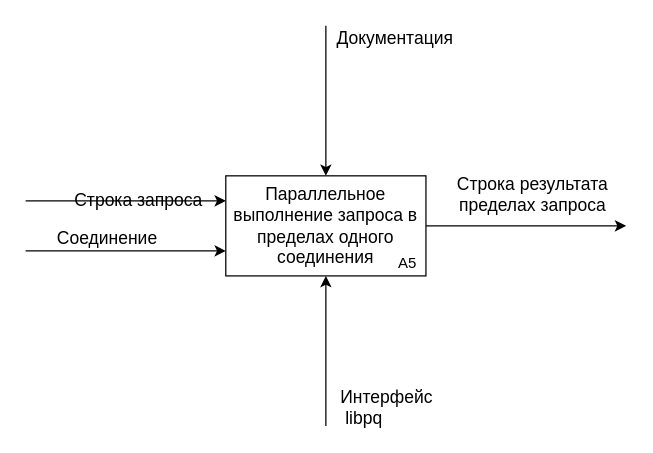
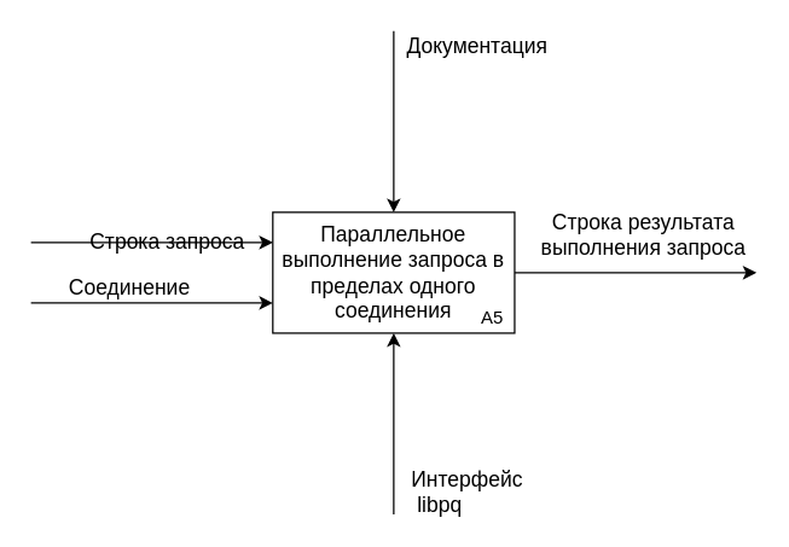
  <mxCell id="0" />
  <mxCell id="1" parent="0" />
  <mxCell id="2" style="edgeStyle=orthogonalEdgeStyle;rounded=0;orthogonalLoop=1;jettySize=auto;html=1;" parent="1" source="3" edge="1"><mxGeometry relative="1" as="geometry"><mxPoint x="500" y="180" as="targetPoint" /></mxGeometry></mxCell>
  <mxCell id="3" value="&lt;font style=&quot;font-size: 14px&quot;&gt;Параллельное выполнение запроса в пределах одного соединения&lt;/font&gt;" style="rounded=0;whiteSpace=wrap;html=1;" parent="1" vertex="1"><mxGeometry x="180" y="140" width="160" height="80" as="geometry" /></mxCell>
  <mxCell id="4" value="" style="endArrow=classic;html=1;entryX=0;entryY=0.25;entryDx=0;entryDy=0;" parent="1" target="3" edge="1"><mxGeometry width="50" height="50" relative="1" as="geometry"><mxPoint x="20" y="160" as="sourcePoint" /><mxPoint x="260" y="130" as="targetPoint" /></mxGeometry></mxCell>
  <mxCell id="5" value="&lt;font style=&quot;font-size: 14px&quot;&gt;Строка запроса&lt;/font&gt;" style="text;html=1;align=center;verticalAlign=middle;resizable=0;points=[];autosize=1;" parent="1" vertex="1"><mxGeometry x="50" y="150" width="120" height="20" as="geometry" /></mxCell>
  <mxCell id="6" value="" style="endArrow=classic;html=1;entryX=0;entryY=0.75;entryDx=0;entryDy=0;" parent="1" target="3" edge="1"><mxGeometry width="50" height="50" relative="1" as="geometry"><mxPoint x="20" y="200" as="sourcePoint" /><mxPoint x="150" y="200" as="targetPoint" /></mxGeometry></mxCell>
  <mxCell id="7" value="&lt;font style=&quot;font-size: 14px&quot;&gt;Соединение&lt;/font&gt;" style="text;html=1;align=center;verticalAlign=middle;resizable=0;points=[];autosize=1;" parent="1" vertex="1"><mxGeometry x="35" y="180" width="100" height="20" as="geometry" /></mxCell>
- <mxCell id="8" value="&lt;font style=&quot;font-size: 14px&quot;&gt;Строка результата &lt;br&gt;пределах запроса&lt;/font&gt;" style="text;html=1;align=center;verticalAlign=middle;resizable=0;points=[];autosize=1;" parent="1" vertex="1"><mxGeometry x="350" y="140" width="150" height="30" as="geometry" /></mxCell>
+ <mxCell id="8" value="&lt;font style=&quot;font-size: 14px&quot;&gt;Строка результата &lt;br&gt;выполнения запроса&lt;/font&gt;" style="text;html=1;align=center;verticalAlign=middle;resizable=0;points=[];autosize=1;" parent="1" vertex="1"><mxGeometry x="350" y="140" width="150" height="30" as="geometry" /></mxCell>
  <mxCell id="9" value="А5" style="text;html=1;align=center;verticalAlign=middle;resizable=0;points=[];autosize=1;" parent="1" vertex="1"><mxGeometry x="310" y="200" width="30" height="20" as="geometry" /></mxCell>
  <mxCell id="10" value="" style="endArrow=classic;html=1;entryX=0.5;entryY=1;entryDx=0;entryDy=0;" parent="1" target="3" edge="1"><mxGeometry width="50" height="50" relative="1" as="geometry"><mxPoint x="260" y="340" as="sourcePoint" /><mxPoint x="310" y="280" as="targetPoint" /></mxGeometry></mxCell>
  <mxCell id="11" value="&lt;span style=&quot;font-size: 14px&quot;&gt;Интерфейс&lt;br&gt;&amp;nbsp;libpq&lt;/span&gt;" style="text;html=1;align=left;verticalAlign=middle;resizable=0;points=[];autosize=1;" parent="1" vertex="1"><mxGeometry x="270" y="310" width="90" height="30" as="geometry" /></mxCell>
  <mxCell id="12" value="" style="endArrow=classic;html=1;entryX=0.5;entryY=0;entryDx=0;entryDy=0;" edge="1" parent="1" target="3"><mxGeometry width="50" height="50" relative="1" as="geometry"><mxPoint x="260" y="20" as="sourcePoint" /><mxPoint x="290" y="70" as="targetPoint" /></mxGeometry></mxCell>
  <mxCell id="13" value="&lt;font style=&quot;font-size: 14px&quot;&gt;Документация&lt;/font&gt;" style="text;html=1;align=center;verticalAlign=middle;resizable=0;points=[];autosize=1;" vertex="1" parent="1"><mxGeometry x="260" y="20" width="110" height="20" as="geometry" /></mxCell>
